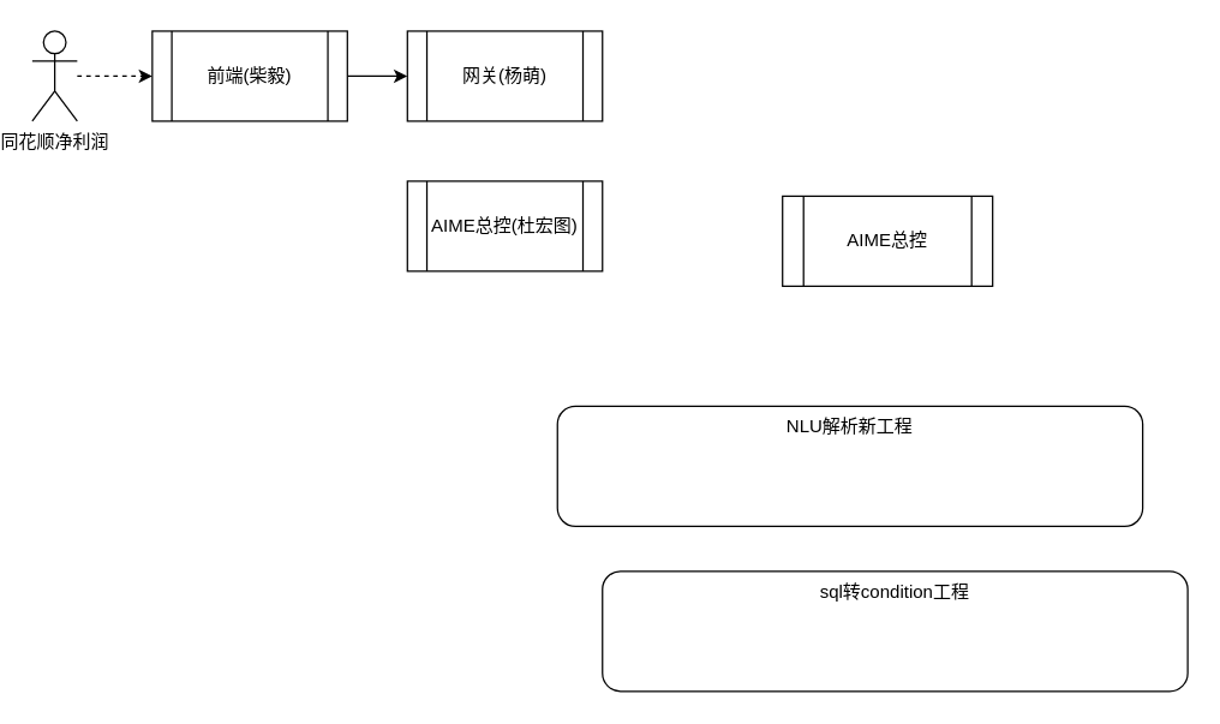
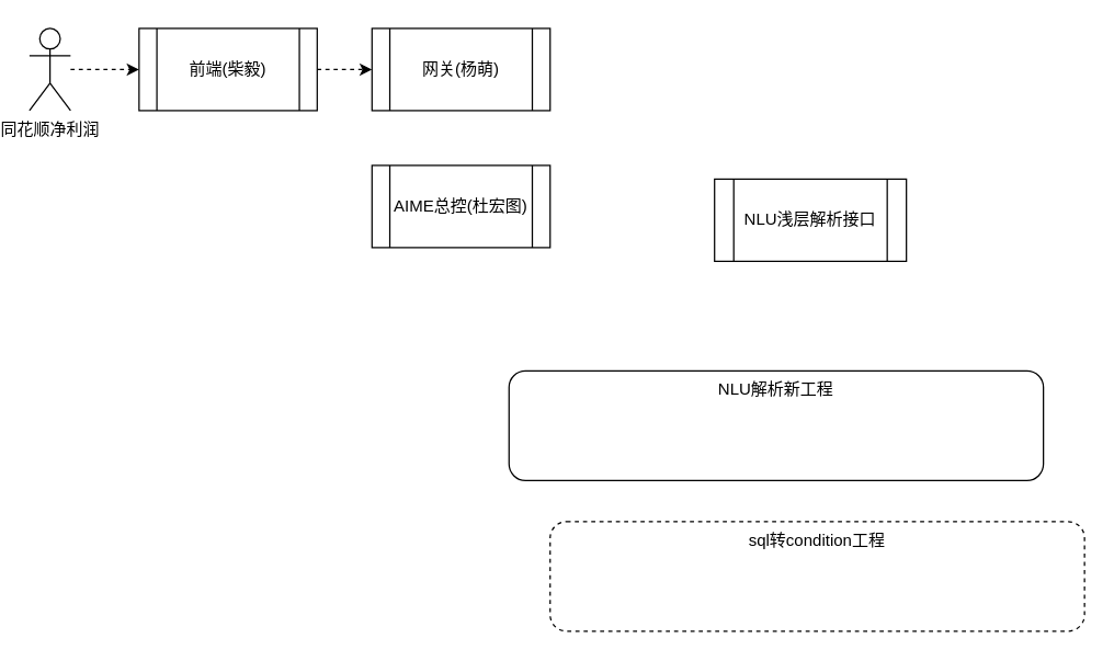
  <mxCell id="0" />
  <mxCell id="1" parent="0" />
  <mxCell id="2" value="网关(杨萌)" style="shape=process;whiteSpace=wrap;html=1;backgroundOutline=1;" vertex="1" parent="1"><mxGeometry x="270" y="20" width="130" height="60" as="geometry" /></mxCell>
- <mxCell id="3" style="edgeStyle=orthogonalEdgeStyle;rounded=0;orthogonalLoop=1;jettySize=auto;html=1;entryX=0;entryY=0.5;entryDx=0;entryDy=0;" edge="1" parent="1" source="4" target="2"><mxGeometry relative="1" as="geometry" /></mxCell>
+ <mxCell id="3" style="edgeStyle=orthogonalEdgeStyle;rounded=0;orthogonalLoop=1;jettySize=auto;html=1;entryX=0;entryY=0.5;entryDx=0;entryDy=0;dashed=1;" edge="1" parent="1" source="4" target="2"><mxGeometry relative="1" as="geometry" /></mxCell>
  <mxCell id="4" value="前端(柴毅)" style="shape=process;whiteSpace=wrap;html=1;backgroundOutline=1;" vertex="1" parent="1"><mxGeometry x="100" y="20" width="130" height="60" as="geometry" /></mxCell>
  <mxCell id="5" value="" style="edgeStyle=orthogonalEdgeStyle;rounded=0;orthogonalLoop=1;jettySize=auto;html=1;dashed=1;" edge="1" parent="1" source="6" target="4"><mxGeometry relative="1" as="geometry" /></mxCell>
  <mxCell id="6" value="同花顺净利润" style="shape=umlActor;verticalLabelPosition=bottom;verticalAlign=top;html=1;outlineConnect=0;" vertex="1" parent="1"><mxGeometry x="20" y="20" width="30" height="60" as="geometry" /></mxCell>
  <mxCell id="7" value="AIME总控(杜宏图)" style="shape=process;whiteSpace=wrap;html=1;backgroundOutline=1;" vertex="1" parent="1"><mxGeometry x="270" y="120" width="130" height="60" as="geometry" /></mxCell>
- <mxCell id="8" value="AIME总控" style="shape=process;whiteSpace=wrap;html=1;backgroundOutline=1;" vertex="1" parent="1"><mxGeometry x="520" y="130" width="140" height="60" as="geometry" /></mxCell>
+ <mxCell id="8" value="NLU浅层解析接口" style="shape=process;whiteSpace=wrap;html=1;backgroundOutline=1;" vertex="1" parent="1"><mxGeometry x="520" y="130" width="140" height="60" as="geometry" /></mxCell>
  <mxCell id="9" value="NLU解析新工程" style="rounded=1;whiteSpace=wrap;html=1;verticalAlign=top;" vertex="1" parent="1"><mxGeometry x="370" y="270" width="390" height="80" as="geometry" /></mxCell>
- <mxCell id="10" value="sql转condition工程" style="rounded=1;whiteSpace=wrap;html=1;verticalAlign=top;" vertex="1" parent="1"><mxGeometry x="400" y="380" width="390" height="80" as="geometry" /></mxCell>
+ <mxCell id="10" value="sql转condition工程" style="rounded=1;whiteSpace=wrap;html=1;verticalAlign=top;dashed=1;" vertex="1" parent="1"><mxGeometry x="400" y="380" width="390" height="80" as="geometry" /></mxCell>
